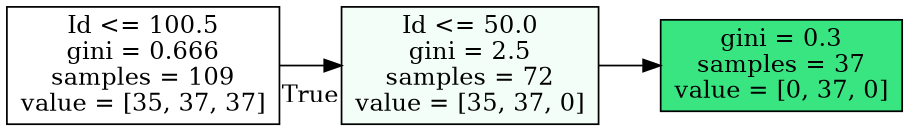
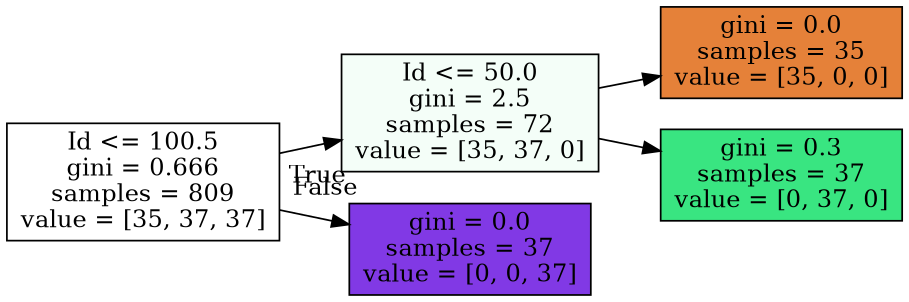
  digraph {
    rankdir=LR
    node [color=black shape=box style=filled]
-   n1 [fillcolor="#ffffff" label="Id <= 100.5\ngini = 0.666\nsamples = 109\nvalue = [35, 37, 37]"]
+   n1 [fillcolor="#ffffff" label="Id <= 100.5\ngini = 0.666\nsamples = 809\nvalue = [35, 37, 37]"]
    n2 [fillcolor="#f4fef8" label="Id <= 50.0\ngini = 2.5\nsamples = 72\nvalue = [35, 37, 0]"]
+   n3 [fillcolor="#8139e5" label="gini = 0.0\nsamples = 37\nvalue = [0, 0, 37]"]
+   n4 [fillcolor="#e58139" label="gini = 0.0\nsamples = 35\nvalue = [35, 0, 0]"]
    n5 [fillcolor="#39e581" label="gini = 0.3\nsamples = 37\nvalue = [0, 37, 0]"]
    n1 -> n2 [headlabel=True labelangle=45 labeldistance=2.5]
+   n1 -> n3 [headlabel=False labelangle=-45 labeldistance=2.5]
+   n2 -> n4
    n2 -> n5
  }
